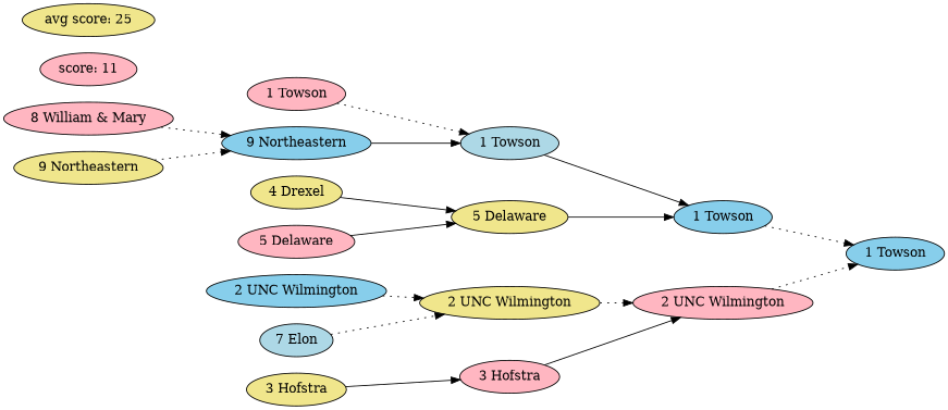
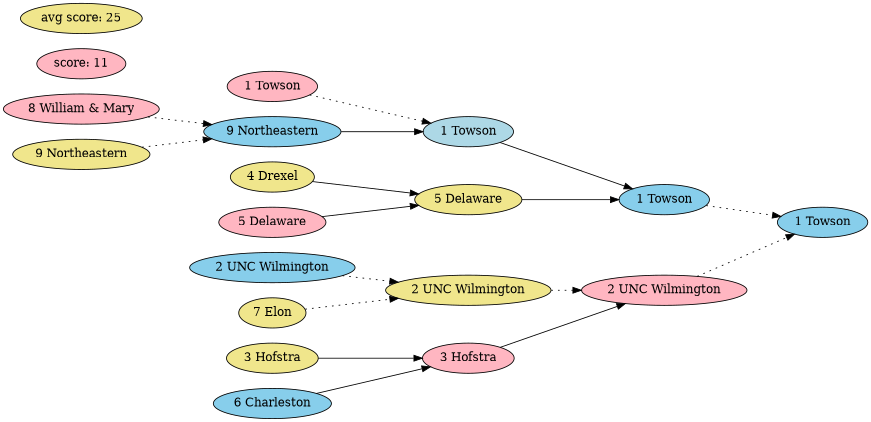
  digraph {
    rankdir=LR
    node [fillcolor=lightpink style=filled]
    edge [style=dotted]
    n1 [fillcolor=skyblue label="1 Towson"]
    n2 [fillcolor=skyblue label="1 Towson"]
    n3 [fillcolor=lightblue label="1 Towson"]
    n4 [label="1 Towson"]
    n5 [fillcolor=skyblue label="9 Northeastern"]
    n6 [label="8 William & Mary"]
    n7 [fillcolor=khaki label="9 Northeastern"]
    n8 [fillcolor=khaki label="5 Delaware"]
    n9 [fillcolor=khaki label="4 Drexel"]
    n10 [label="5 Delaware"]
    n11 [label="2 UNC Wilmington"]
    n12 [fillcolor=khaki label="2 UNC Wilmington"]
    n13 [fillcolor=skyblue label="2 UNC Wilmington"]
-   n14 [fillcolor=lightblue label="7 Elon"]
+   n14 [fillcolor=khaki label="7 Elon"]
    n15 [label="3 Hofstra"]
    n16 [fillcolor=khaki label="3 Hofstra"]
+   n17 [fillcolor=skyblue label="6 Charleston"]
    n18 [label="score: 11"]
    n19 [fillcolor=khaki label="avg score: 25"]
    n2 -> n1
    n3 -> n2 [style=solid]
    n4 -> n3
    n5 -> n3 [style=solid]
    n6 -> n5
    n7 -> n5
    n8 -> n2 [style=solid]
    n9 -> n8 [style=solid]
    n10 -> n8 [style=solid]
    n11 -> n1
    n12 -> n11
    n13 -> n12
    n14 -> n12
    n15 -> n11 [style=solid]
    n16 -> n15 [style=solid]
+   n17 -> n15 [style=solid]
  }
